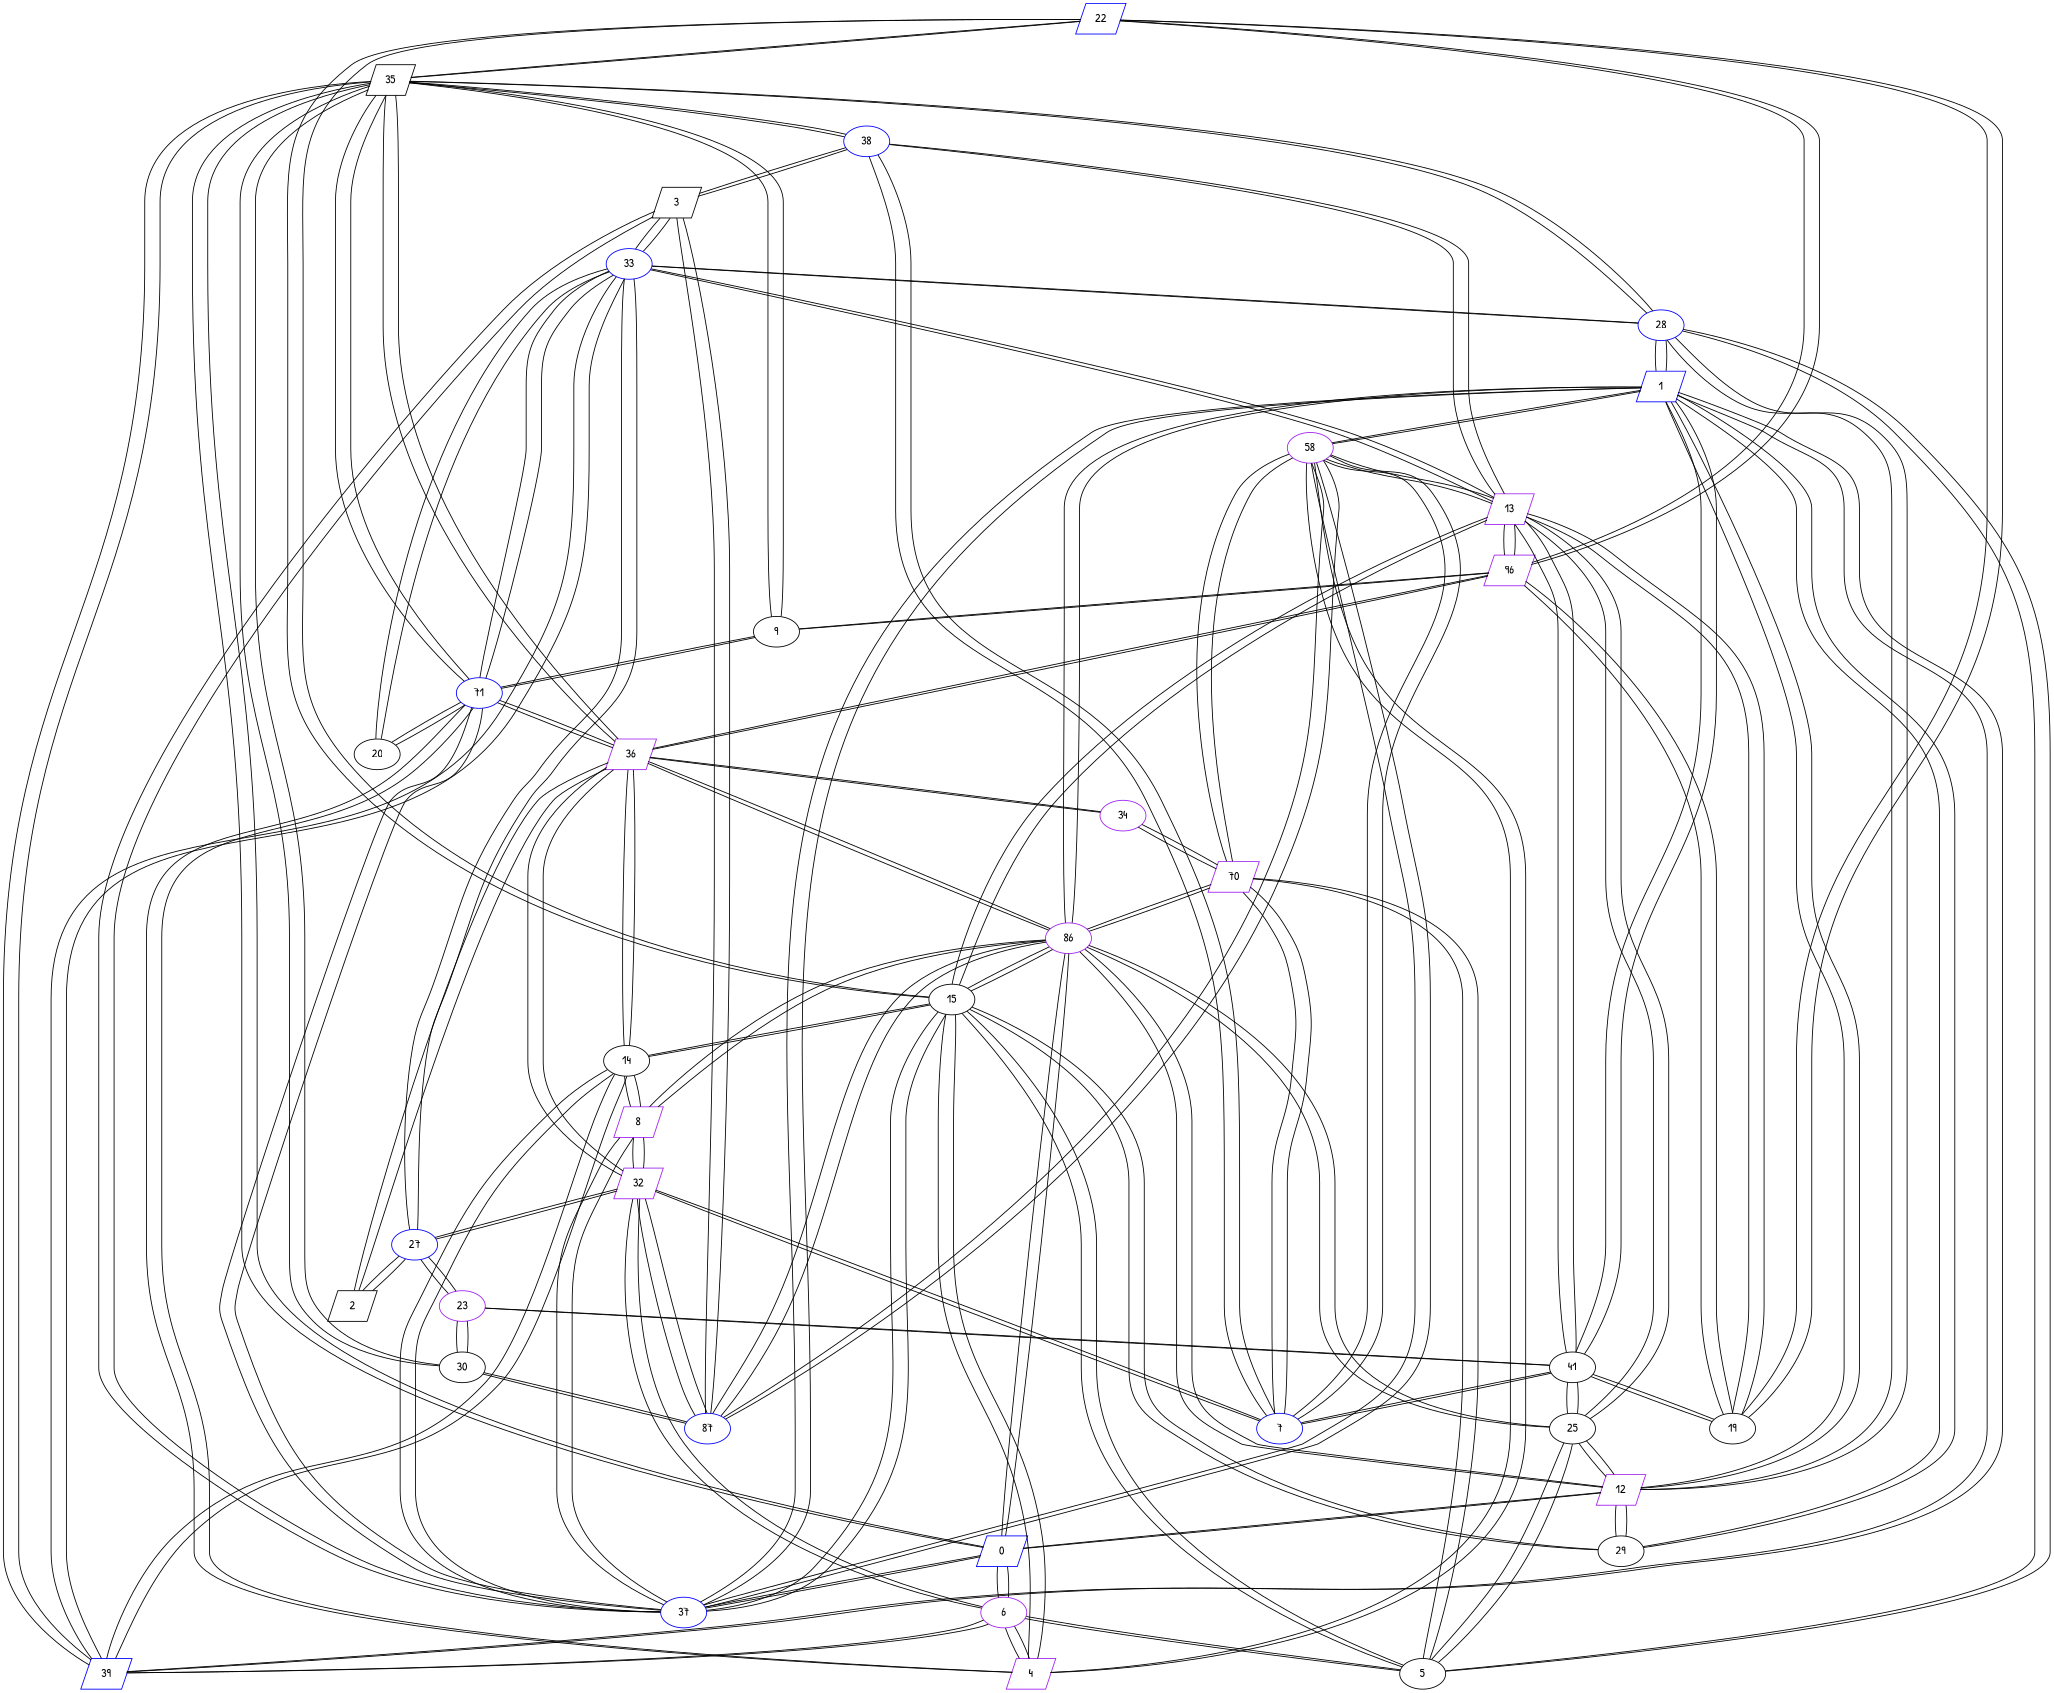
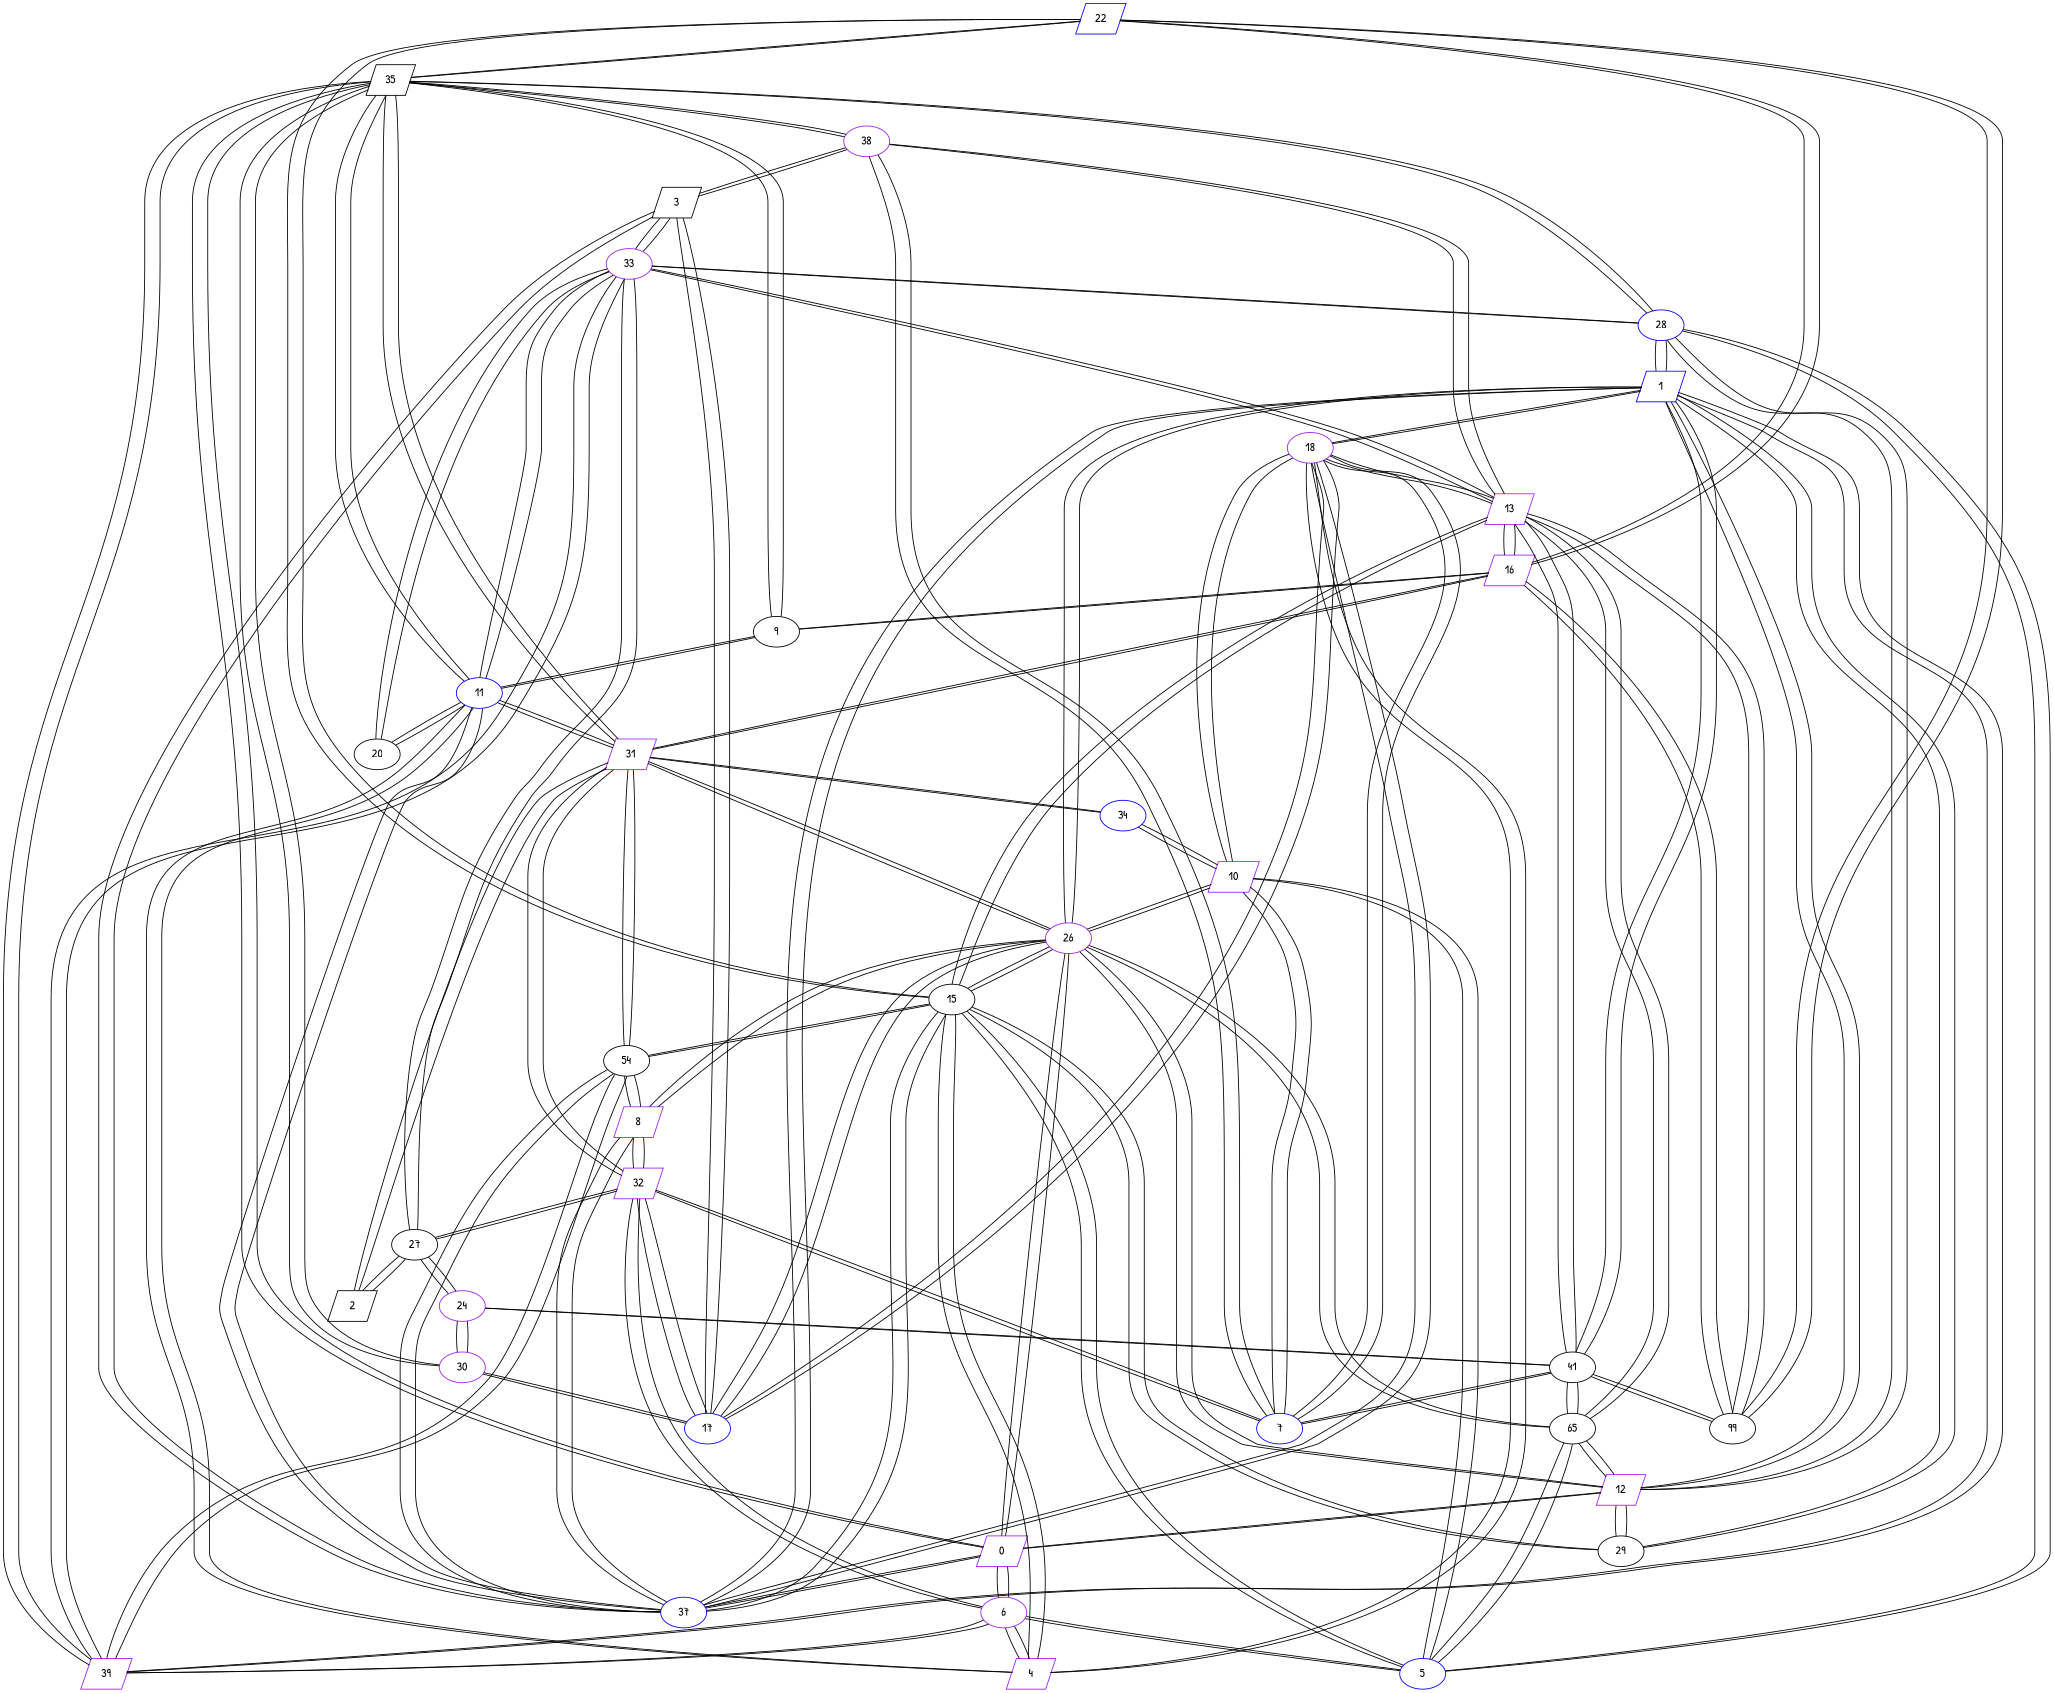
  graph {
    fontname="Patrick Hand"
    node [color=purple fontname="Patrick Hand" shape=ellipse]
    edge [fontname="Patrick Hand"]
    22 [color=blue shape=parallelogram]
    35 [color=black shape=parallelogram]
-   16 [shape=parallelogram label=96]
+   16 [shape=parallelogram]
    15 [color=black]
-   19 [color=black]
-   30 [color=black]
-   36 [shape=parallelogram]
-   0 [color=blue shape=parallelogram]
+   19 [color=black label=99]
+   30
+   36 [shape=parallelogram label=31]
+   0 [shape=parallelogram]
    28 [color=blue]
-   11 [color=blue label=71]
+   11 [color=blue]
    9 [color=black]
-   39 [color=blue shape=parallelogram]
-   38 [color=blue]
+   39 [shape=parallelogram]
+   38
    13 [shape=parallelogram]
-   26 [label=86]
-   5 [color=black]
+   26
+   5 [color=blue]
    29 [color=black]
    37 [color=blue]
    4 [shape=parallelogram]
-   14 [color=black]
+   14 [color=black label=54]
    n21 [color=black label=41]
-   23
-   17 [color=blue label=87]
+   23 [label=24]
+   17 [color=blue]
    32 [shape=parallelogram]
    2 [color=black shape=parallelogram]
-   34
+   34 [color=blue]
    12 [shape=parallelogram]
    6
-   33 [color=blue]
+   33
    1 [color=blue shape=parallelogram]
    20 [color=black]
    7 [color=blue]
    3 [color=black shape=parallelogram]
-   25 [color=black]
-   18 [label=58]
+   25 [color=black label=65]
+   18
    8 [shape=parallelogram]
-   10 [shape=parallelogram label=70]
-   27 [color=blue]
+   10 [shape=parallelogram]
+   27 [color=black]
    22 -- 35
    22 -- 16
    22 -- 15
    22 -- 19
    35 -- 22
    35 -- 30
    35 -- 36
    35 -- 0
    35 -- 28
    35 -- 11
    35 -- 9
    35 -- 39
    35 -- 38
    16 -- 22
    16 -- 19
    16 -- 36
    16 -- 9
    16 -- 13
    15 -- 22
    15 -- 13
    15 -- 26
    15 -- 5
    15 -- 29
    15 -- 37
    15 -- 4
    15 -- 14
    19 -- 22
    19 -- 16
    19 -- 13
    19 -- n21
    30 -- 35
    30 -- 23
    30 -- 17
    36 -- 35
    36 -- 16
    36 -- 11
    36 -- 26
    36 -- 14
    36 -- 32
    36 -- 2
    36 -- 34
    0 -- 35
    0 -- 26
    0 -- 37
    0 -- 12
    0 -- 6
    28 -- 35
    28 -- 5
    28 -- 12
    28 -- 33
    28 -- 1
    11 -- 35
    11 -- 36
    11 -- 9
    11 -- 37
    11 -- 4
    11 -- 33
    11 -- 20
    9 -- 35
    9 -- 16
    9 -- 11
    39 -- 35
    39 -- 14
    39 -- 6
    39 -- 33
    39 -- 1
    38 -- 35
    38 -- 13
    38 -- 7
    38 -- 3
    13 -- 16
    13 -- 15
    13 -- 19
    13 -- 38
    13 -- n21
    13 -- 33
    13 -- 25
    13 -- 18
    26 -- 15
    26 -- 36
    26 -- 0
    26 -- 17
    26 -- 12
    26 -- 1
    26 -- 25
    26 -- 8
    26 -- 10
    5 -- 15
    5 -- 28
    5 -- 6
    5 -- 25
    5 -- 10
    29 -- 15
    29 -- 12
    29 -- 1
    37 -- 15
    37 -- 0
    37 -- 11
    37 -- 14
    37 -- 1
    37 -- 3
    37 -- 18
    37 -- 8
    4 -- 15
    4 -- 11
    4 -- 6
    4 -- 18
    14 -- 15
    14 -- 36
    14 -- 39
    14 -- 37
    14 -- 8
    n21 -- 19
    n21 -- 13
    n21 -- 23
    n21 -- 1
    n21 -- 7
    n21 -- 25
    23 -- 30
    23 -- n21
    23 -- 27
    17 -- 30
    17 -- 26
    17 -- 32
    17 -- 3
    17 -- 18
    32 -- 36
    32 -- 17
    32 -- 6
    32 -- 7
    32 -- 8
    32 -- 27
    2 -- 36
    2 -- 27
    34 -- 36
    34 -- 10
    12 -- 0
    12 -- 28
    12 -- 26
    12 -- 29
    12 -- 1
    12 -- 25
    6 -- 0
    6 -- 39
    6 -- 5
    6 -- 4
    6 -- 32
    33 -- 28
    33 -- 11
    33 -- 39
    33 -- 13
    33 -- 20
    33 -- 3
    33 -- 27
    1 -- 28
    1 -- 39
    1 -- 26
    1 -- 29
    1 -- 37
    1 -- n21
    1 -- 12
    1 -- 18
    20 -- 11
    20 -- 33
    7 -- 38
    7 -- n21
    7 -- 32
    7 -- 18
    7 -- 10
    3 -- 38
    3 -- 37
    3 -- 17
    3 -- 33
    25 -- 13
    25 -- 26
    25 -- 5
    25 -- n21
    25 -- 12
    18 -- 13
    18 -- 37
    18 -- 4
    18 -- 17
    18 -- 1
    18 -- 7
    18 -- 10
    8 -- 26
    8 -- 37
    8 -- 14
    8 -- 32
    10 -- 26
    10 -- 5
    10 -- 34
    10 -- 7
    10 -- 18
    27 -- 23
    27 -- 32
    27 -- 2
    27 -- 33
  }
